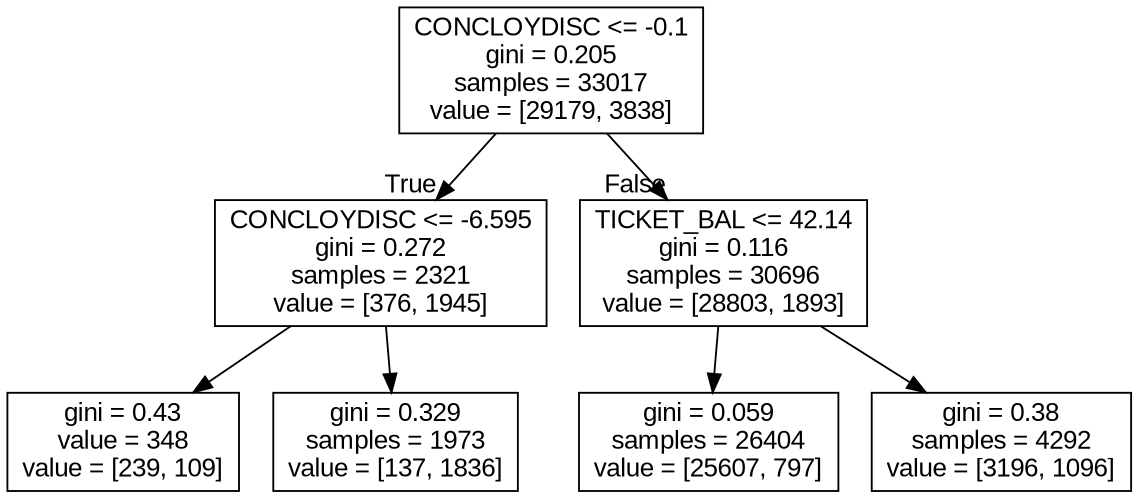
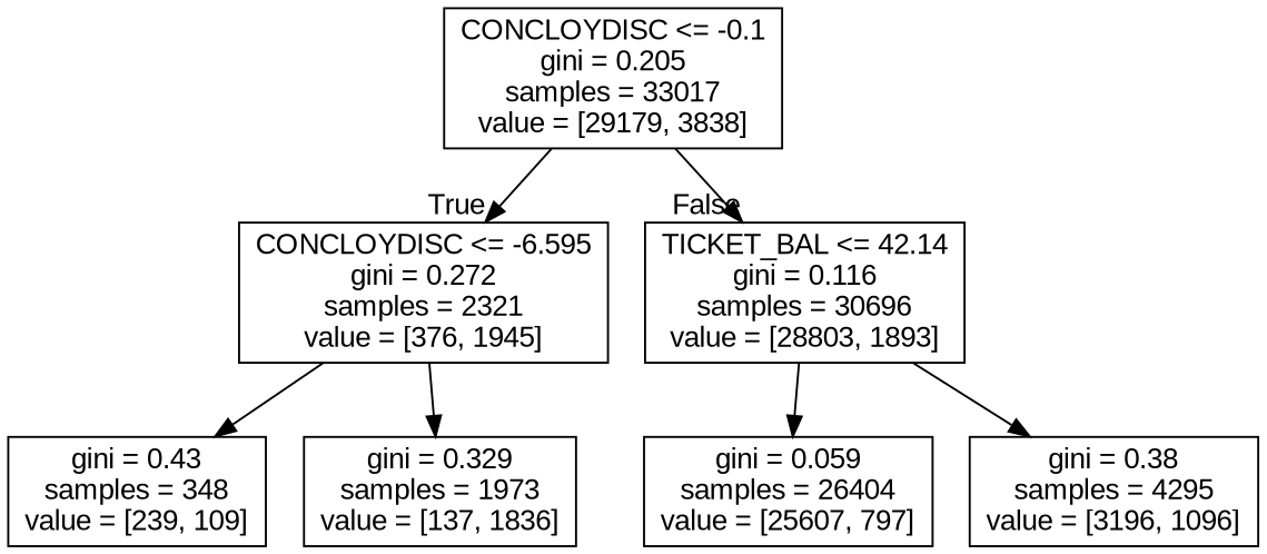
  digraph {
    fontname="Liberation Sans"
    node [fontname="Liberation Sans" shape=box]
    edge [fontname="Liberation Sans"]
    n1 [label="CONCLOYDISC <= -0.1\ngini = 0.205\nsamples = 33017\nvalue = [29179, 3838]"]
    n2 [label="CONCLOYDISC <= -6.595\ngini = 0.272\nsamples = 2321\nvalue = [376, 1945]"]
    n3 [label="TICKET_BAL <= 42.14\ngini = 0.116\nsamples = 30696\nvalue = [28803, 1893]"]
-   n4 [label="gini = 0.43\nvalue = 348\nvalue = [239, 109]"]
+   n4 [label="gini = 0.43\nsamples = 348\nvalue = [239, 109]"]
    n5 [label="gini = 0.329\nsamples = 1973\nvalue = [137, 1836]"]
    n6 [label="gini = 0.059\nsamples = 26404\nvalue = [25607, 797]"]
-   n7 [label="gini = 0.38\nsamples = 4292\nvalue = [3196, 1096]"]
+   n7 [label="gini = 0.38\nsamples = 4295\nvalue = [3196, 1096]"]
    n1 -> n2 [headlabel=True labelangle=45 labeldistance=2.5]
    n1 -> n3 [headlabel=False labelangle=-45 labeldistance=2.5]
    n2 -> n4
    n2 -> n5
    n3 -> n6
    n3 -> n7
  }
